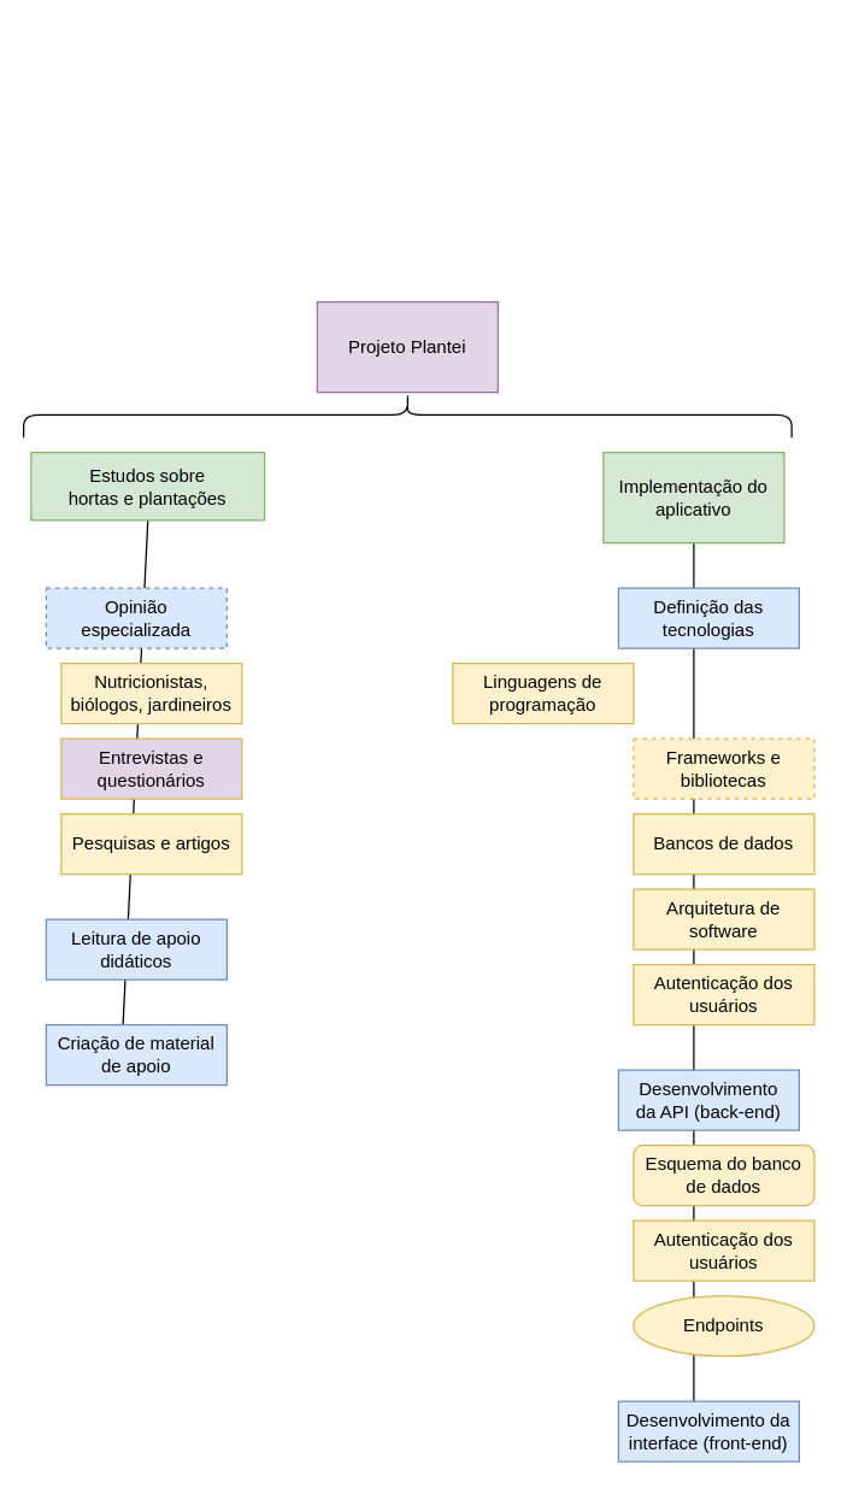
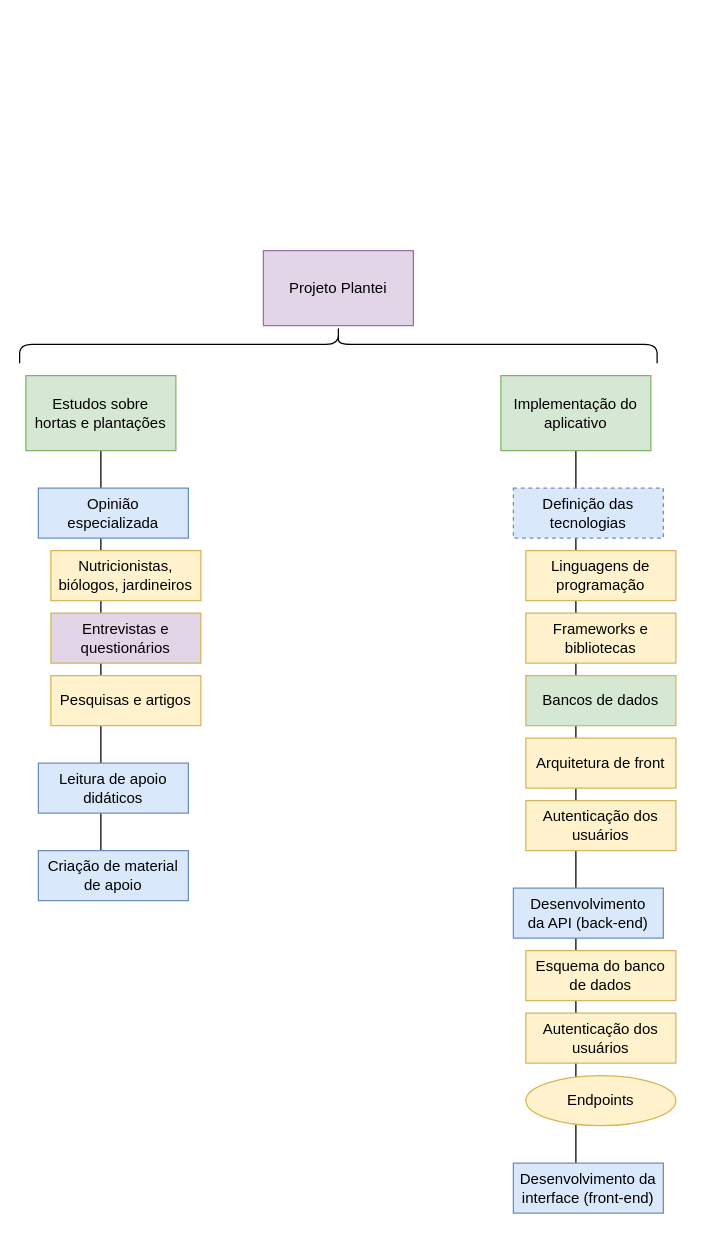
  <mxCell id="0" />
  <mxCell id="1" parent="0" />
  <mxCell id="2" value="" style="endArrow=none;html=1;rounded=0;entryX=0.5;entryY=1;entryDx=0;entryDy=0;" edge="1" parent="1" target="17"><mxGeometry width="50" height="50" relative="1" as="geometry"><mxPoint x="80" y="700" as="sourcePoint" /><mxPoint x="-20" y="480" as="targetPoint" /></mxGeometry></mxCell>
  <mxCell id="3" value="" style="endArrow=none;html=1;rounded=0;entryX=0.5;entryY=1;entryDx=0;entryDy=0;" edge="1" parent="1" target="5"><mxGeometry width="50" height="50" relative="1" as="geometry"><mxPoint x="460" y="950" as="sourcePoint" /><mxPoint x="640" y="500" as="targetPoint" /></mxGeometry></mxCell>
  <mxCell id="4" value="Projeto Plantei" style="rounded=0;whiteSpace=wrap;html=1;fillColor=#e1d5e7;strokeColor=#9673a6;" vertex="1" parent="1"><mxGeometry x="210" y="200" width="120" height="60" as="geometry" /></mxCell>
  <mxCell id="5" value="Implementação do aplicativo" style="rounded=0;whiteSpace=wrap;html=1;fillColor=#d5e8d4;strokeColor=#82b366;" vertex="1" parent="1"><mxGeometry x="400" y="300" width="120" height="60" as="geometry" /></mxCell>
- <mxCell id="6" value="Arquitetura de software" style="rounded=0;whiteSpace=wrap;html=1;fillColor=#fff2cc;strokeColor=#d6b656;" vertex="1" parent="1"><mxGeometry x="420" y="590" width="120" height="40" as="geometry" /></mxCell>
- <mxCell id="7" value="Linguagens de programação" style="rounded=0;whiteSpace=wrap;html=1;fillColor=#fff2cc;strokeColor=#d6b656;" vertex="1" parent="1"><mxGeometry x="300" y="440" width="120" height="40" as="geometry" /></mxCell>
- <mxCell id="8" value="Frameworks e bibliotecas" style="rounded=0;whiteSpace=wrap;html=1;fillColor=#fff2cc;strokeColor=#d6b656;dashed=1;" vertex="1" parent="1"><mxGeometry x="420" y="490" width="120" height="40" as="geometry" /></mxCell>
- <mxCell id="9" value="Definição das tecnologias" style="rounded=0;whiteSpace=wrap;html=1;fillColor=#dae8fc;strokeColor=#6c8ebf;" vertex="1" parent="1"><mxGeometry x="410" y="390" width="120" height="40" as="geometry" /></mxCell>
- <mxCell id="10" value="Bancos de dados" style="rounded=0;whiteSpace=wrap;html=1;fillColor=#fff2cc;strokeColor=#d6b656;" vertex="1" parent="1"><mxGeometry x="420" y="540" width="120" height="40" as="geometry" /></mxCell>
+ <mxCell id="6" value="Arquitetura de front" style="rounded=0;whiteSpace=wrap;html=1;fillColor=#fff2cc;strokeColor=#d6b656;" vertex="1" parent="1"><mxGeometry x="420" y="590" width="120" height="40" as="geometry" /></mxCell>
+ <mxCell id="7" value="Linguagens de programação" style="rounded=0;whiteSpace=wrap;html=1;fillColor=#fff2cc;strokeColor=#d6b656;" vertex="1" parent="1"><mxGeometry x="420" y="440" width="120" height="40" as="geometry" /></mxCell>
+ <mxCell id="8" value="Frameworks e bibliotecas" style="rounded=0;whiteSpace=wrap;html=1;fillColor=#fff2cc;strokeColor=#d6b656;" vertex="1" parent="1"><mxGeometry x="420" y="490" width="120" height="40" as="geometry" /></mxCell>
+ <mxCell id="9" value="Definição das tecnologias" style="rounded=0;whiteSpace=wrap;html=1;fillColor=#dae8fc;strokeColor=#6c8ebf;dashed=1;" vertex="1" parent="1"><mxGeometry x="410" y="390" width="120" height="40" as="geometry" /></mxCell>
+ <mxCell id="10" value="Bancos de dados" style="rounded=0;whiteSpace=wrap;html=1;fillColor=#d5e8d4;strokeColor=#d6b656;" vertex="1" parent="1"><mxGeometry x="420" y="540" width="120" height="40" as="geometry" /></mxCell>
  <mxCell id="11" value="&lt;div&gt;Desenvolvimento&lt;/div&gt;&lt;div&gt;da API (back-end)&lt;br&gt;&lt;/div&gt;" style="rounded=0;whiteSpace=wrap;html=1;fillColor=#dae8fc;strokeColor=#6c8ebf;" vertex="1" parent="1"><mxGeometry x="410" y="710" width="120" height="40" as="geometry" /></mxCell>
  <mxCell id="12" value="Autenticação dos usuários" style="rounded=0;whiteSpace=wrap;html=1;fillColor=#fff2cc;strokeColor=#d6b656;" vertex="1" parent="1"><mxGeometry x="420" y="810" width="120" height="40" as="geometry" /></mxCell>
  <mxCell id="13" value="Endpoints" style="ellipse;whiteSpace=wrap;html=1;fillColor=#fff2cc;strokeColor=#d6b656;" vertex="1" parent="1"><mxGeometry x="420" y="860" width="120" height="40" as="geometry" /></mxCell>
  <mxCell id="14" value="Autenticação dos usuários" style="rounded=0;whiteSpace=wrap;html=1;fillColor=#fff2cc;strokeColor=#d6b656;" vertex="1" parent="1"><mxGeometry x="420" y="640" width="120" height="40" as="geometry" /></mxCell>
- <mxCell id="15" value="Esquema do banco de dados" style="whiteSpace=wrap;html=1;fillColor=#fff2cc;strokeColor=#d6b656;rounded=1;" vertex="1" parent="1"><mxGeometry x="420" y="760" width="120" height="40" as="geometry" /></mxCell>
+ <mxCell id="15" value="Esquema do banco de dados" style="rounded=0;whiteSpace=wrap;html=1;fillColor=#fff2cc;strokeColor=#d6b656;" vertex="1" parent="1"><mxGeometry x="420" y="760" width="120" height="40" as="geometry" /></mxCell>
  <mxCell id="16" value="&lt;div&gt;Desenvolvimento da interface (front-end)&lt;br&gt;&lt;/div&gt;" style="rounded=0;whiteSpace=wrap;html=1;fillColor=#dae8fc;strokeColor=#6c8ebf;" vertex="1" parent="1"><mxGeometry x="410" y="930" width="120" height="40" as="geometry" /></mxCell>
- <mxCell id="17" value="&lt;div&gt;Estudos sobre&lt;/div&gt;&lt;div&gt;hortas e plantações&lt;br&gt;&lt;/div&gt;" style="rounded=0;whiteSpace=wrap;html=1;fillColor=#d5e8d4;strokeColor=#82b366;" vertex="1" parent="1"><mxGeometry x="20" y="300" width="155" height="45" as="geometry" /></mxCell>
- <mxCell id="18" value="&lt;div&gt;Opinião&lt;/div&gt;&lt;div&gt;especializada&lt;br&gt;&lt;/div&gt;" style="rounded=0;whiteSpace=wrap;html=1;fillColor=#dae8fc;strokeColor=#6c8ebf;dashed=1;" vertex="1" parent="1"><mxGeometry x="30" y="390" width="120" height="40" as="geometry" /></mxCell>
+ <mxCell id="17" value="&lt;div&gt;Estudos sobre&lt;/div&gt;&lt;div&gt;hortas e plantações&lt;br&gt;&lt;/div&gt;" style="rounded=0;whiteSpace=wrap;html=1;fillColor=#d5e8d4;strokeColor=#82b366;" vertex="1" parent="1"><mxGeometry x="20" y="300" width="120" height="60" as="geometry" /></mxCell>
+ <mxCell id="18" value="&lt;div&gt;Opinião&lt;/div&gt;&lt;div&gt;especializada&lt;br&gt;&lt;/div&gt;" style="rounded=0;whiteSpace=wrap;html=1;fillColor=#dae8fc;strokeColor=#6c8ebf;" vertex="1" parent="1"><mxGeometry x="30" y="390" width="120" height="40" as="geometry" /></mxCell>
  <mxCell id="19" value="Nutricionistas, biólogos, jardineiros" style="rounded=0;whiteSpace=wrap;html=1;fillColor=#fff2cc;strokeColor=#d6b656;" vertex="1" parent="1"><mxGeometry x="40" y="440" width="120" height="40" as="geometry" /></mxCell>
  <mxCell id="20" value="Entrevistas e questionários" style="rounded=0;whiteSpace=wrap;html=1;fillColor=#e1d5e7;strokeColor=#d6b656;" vertex="1" parent="1"><mxGeometry x="40" y="490" width="120" height="40" as="geometry" /></mxCell>
  <mxCell id="21" value="Pesquisas e artigos" style="rounded=0;whiteSpace=wrap;html=1;fillColor=#fff2cc;strokeColor=#d6b656;" vertex="1" parent="1"><mxGeometry x="40" y="540" width="120" height="40" as="geometry" /></mxCell>
  <mxCell id="22" value="Leitura de apoio didáticos" style="rounded=0;whiteSpace=wrap;html=1;fillColor=#dae8fc;strokeColor=#6c8ebf;" vertex="1" parent="1"><mxGeometry x="30" y="610" width="120" height="40" as="geometry" /></mxCell>
  <mxCell id="23" value="Criação de material de apoio" style="rounded=0;whiteSpace=wrap;html=1;fillColor=#dae8fc;strokeColor=#6c8ebf;" vertex="1" parent="1"><mxGeometry x="30" y="680" width="120" height="40" as="geometry" /></mxCell>
  <mxCell id="24" value="" style="shape=curlyBracket;whiteSpace=wrap;html=1;rounded=1;flipH=1;rotation=-90;" vertex="1" parent="1"><mxGeometry x="255" y="20" width="30" height="510" as="geometry" /></mxCell>
